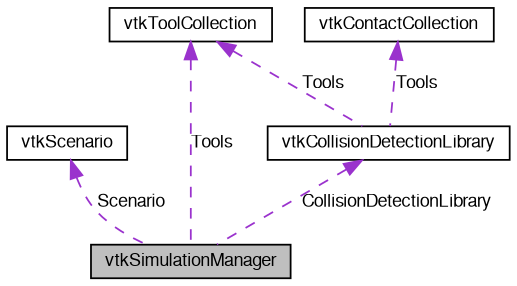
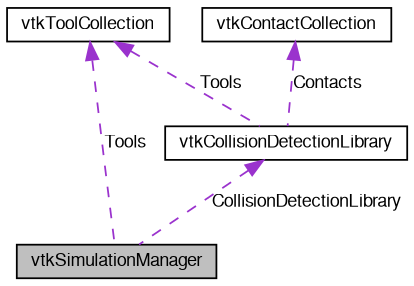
  digraph {
    node [color=black fontname=FreeSans fontsize=10 shape=record]
    edge [color=darkorchid3 dir=back fontname=FreeSans fontsize=10 labelfontname=FreeSans labelfontsize=10 style=dashed]
    n1 [fillcolor=grey75 fontcolor=black height=0.2 label=vtkSimulationManager style=filled width=0.4]
-   n2 [height=0.2 label=vtkScenario width=0.4]
    n3 [height=0.2 label=vtkToolCollection width=0.4]
    n4 [height=0.2 label=vtkCollisionDetectionLibrary width=0.4]
    n5 [height=0.2 label=vtkContactCollection width=0.4]
-   n2 -> n1 [label=Scenario]
    n3 -> n1 [label=Tools]
    n3 -> n4 [label=Tools]
    n4 -> n1 [label=CollisionDetectionLibrary]
-   n5 -> n4 [label=Tools]
+   n5 -> n4 [label=Contacts]
  }
